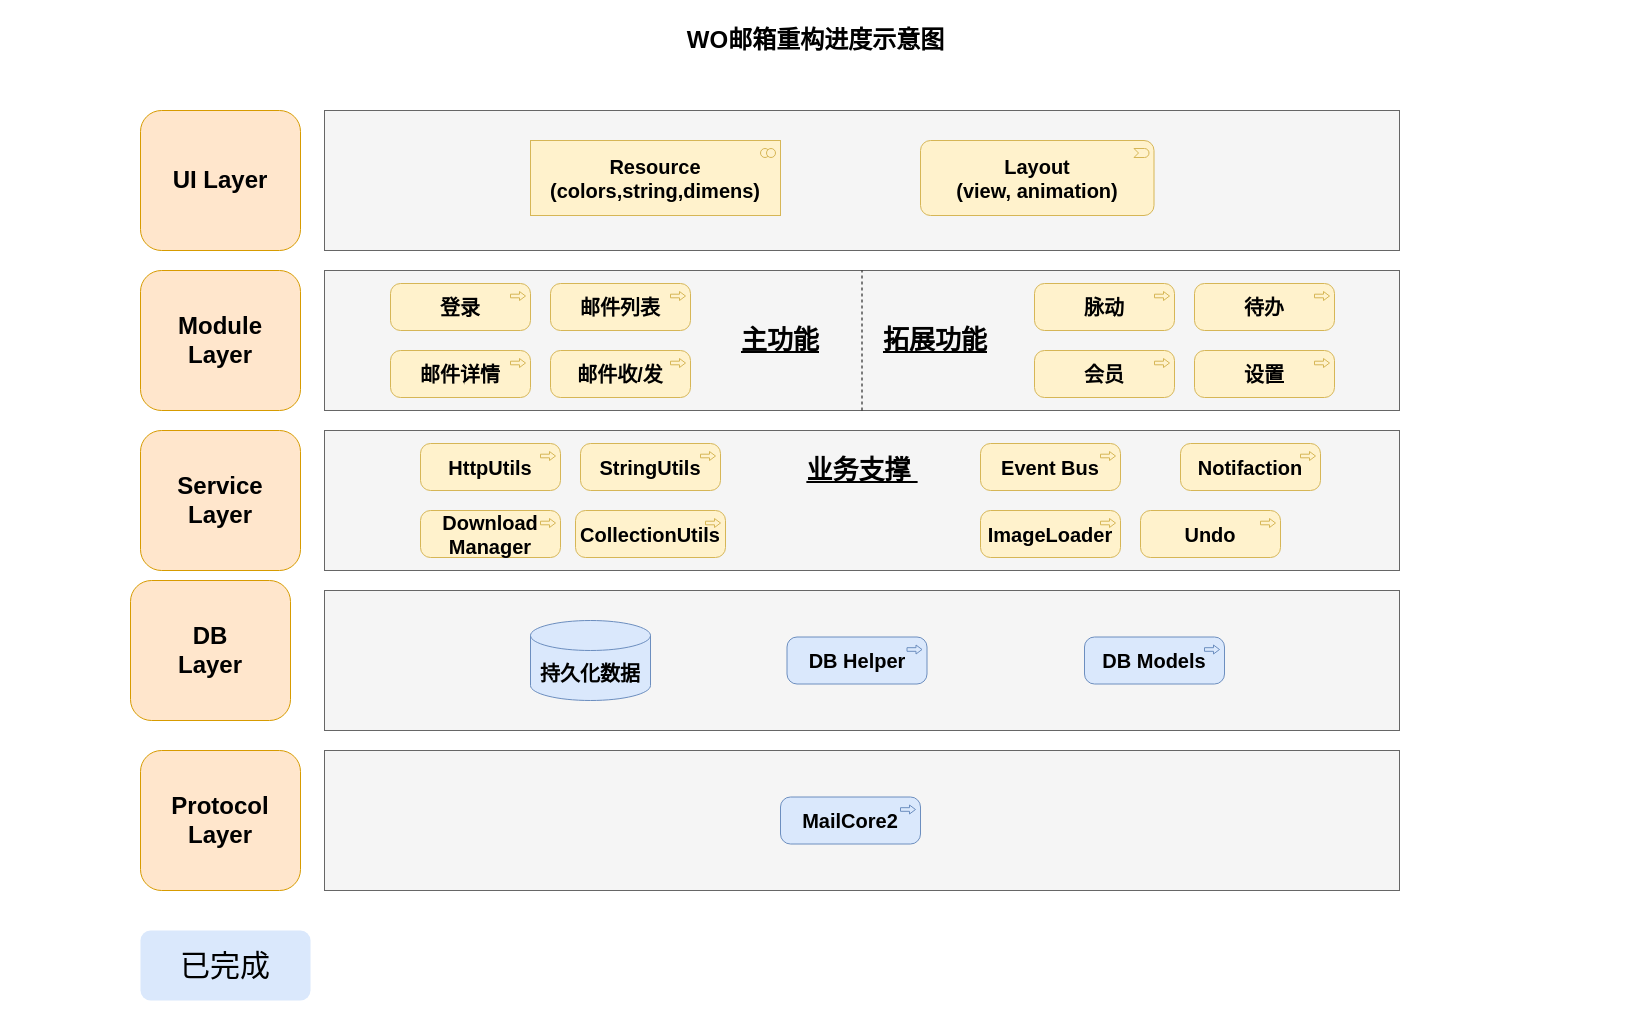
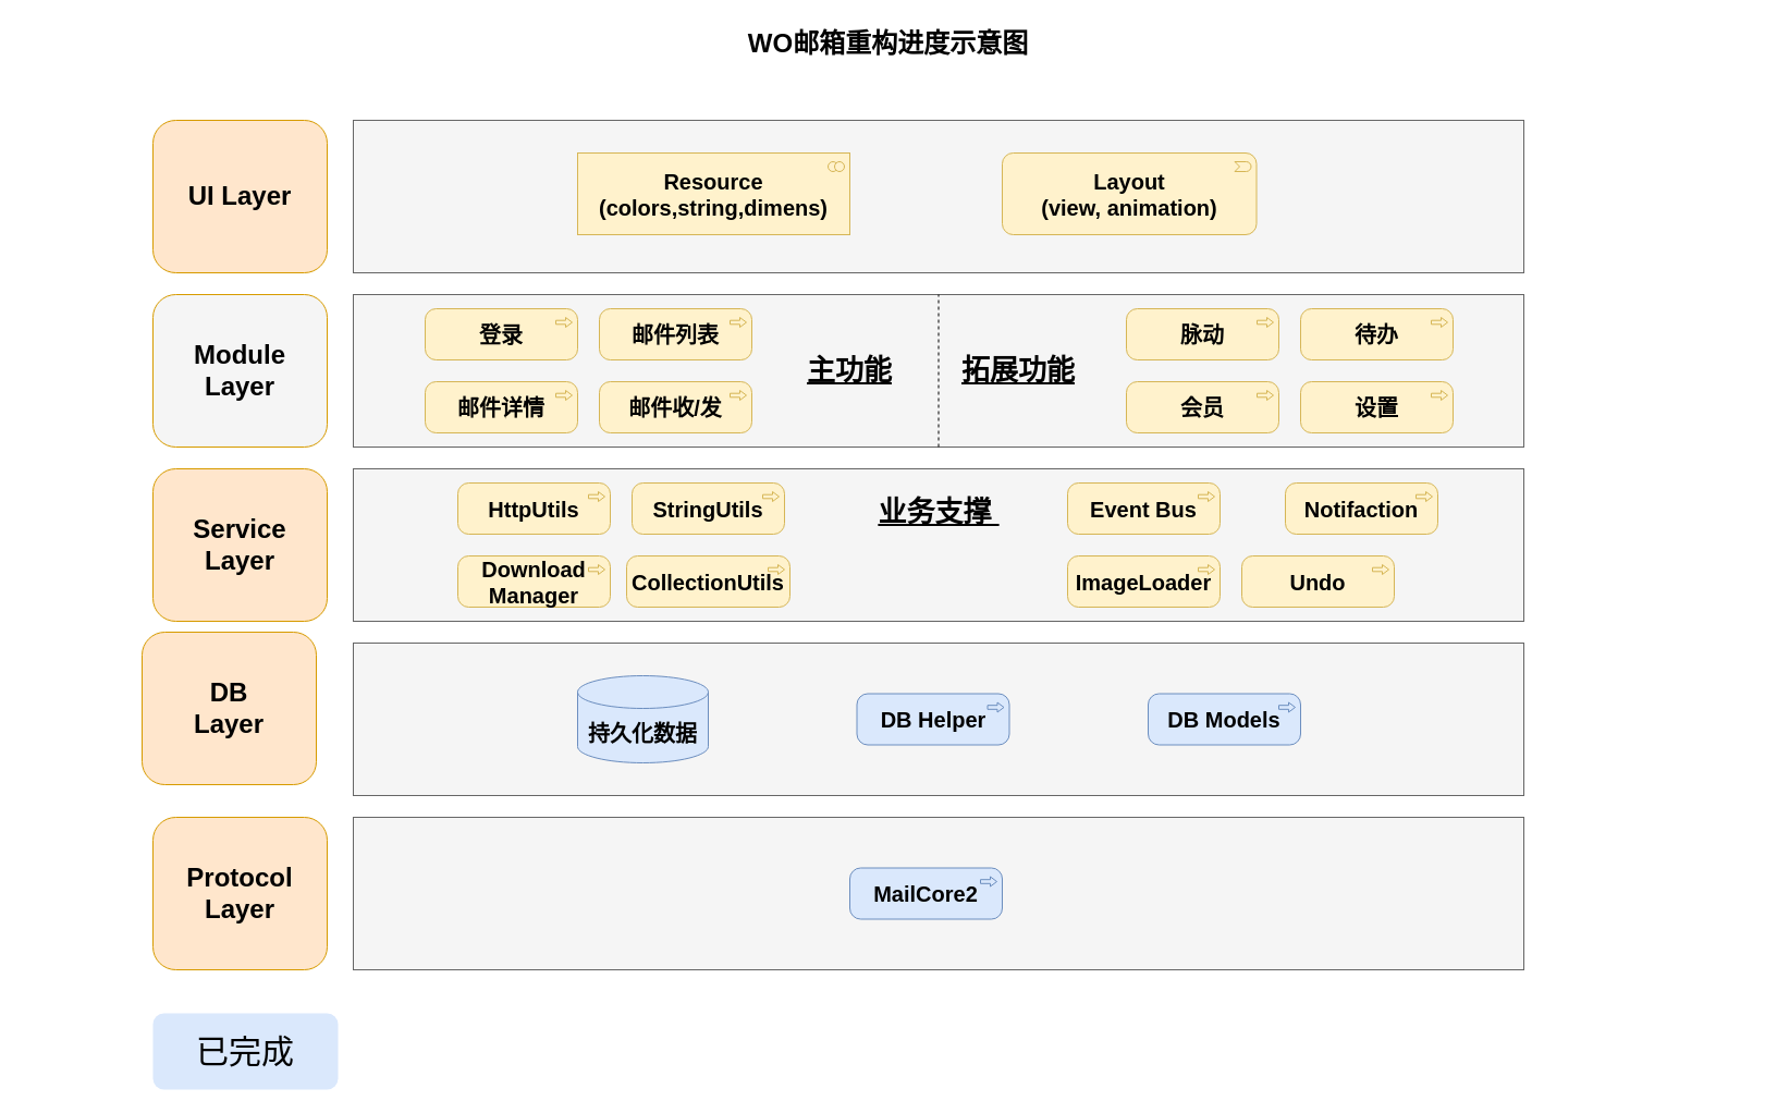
  <mxCell id="0" />
  <mxCell id="1" parent="0" />
  <mxCell id="2" value="" style="whiteSpace=wrap;html=1;strokeWidth=1;fontSize=14;fillColor=#f5f5f5;strokeColor=#666666;fontColor=#333333;" parent="1" vertex="1"><mxGeometry x="324" y="110" width="1075" height="140" as="geometry" /></mxCell>
  <mxCell id="3" value="&lt;span style=&quot;font-size: 20px&quot;&gt;&lt;b&gt;Resource&lt;br&gt;(colors,string,dimens)&lt;br&gt;&lt;/b&gt;&lt;/span&gt;" style="html=1;whiteSpace=wrap;fillColor=#fff2cc;shape=mxgraph.archimate3.application;appType=collab;archiType=square;fontSize=14;strokeColor=#d6b656;" parent="1" vertex="1"><mxGeometry x="530" y="140" width="250" height="75" as="geometry" /></mxCell>
  <mxCell id="4" value="&lt;b style=&quot;font-size: 20px&quot;&gt;Layout&lt;/b&gt;&lt;br&gt;&lt;b style=&quot;font-size: 20px&quot;&gt;(view,&lt;/b&gt;&lt;span style=&quot;font-size: 20px&quot;&gt;&lt;b&gt;&amp;nbsp;animation&lt;/b&gt;&lt;/span&gt;&lt;b style=&quot;font-size: 20px&quot;&gt;)&lt;/b&gt;" style="html=1;whiteSpace=wrap;fillColor=#fff2cc;shape=mxgraph.archimate3.application;appType=event;archiType=rounded;fontSize=14;strokeColor=#d6b656;" parent="1" vertex="1"><mxGeometry x="920" y="140" width="233.5" height="75" as="geometry" /></mxCell>
  <mxCell id="5" value="WO邮箱重构进度示意图" style="text;strokeColor=none;fillColor=none;html=1;fontSize=24;fontStyle=1;verticalAlign=middle;align=center;" parent="1" vertex="1"><mxGeometry x="20" y="20" width="1590" height="40" as="geometry" /></mxCell>
  <mxCell id="6" value="" style="whiteSpace=wrap;html=1;strokeWidth=1;fontSize=14;fillColor=#f5f5f5;strokeColor=#666666;fontColor=#333333;" parent="1" vertex="1"><mxGeometry x="324" y="270" width="1075" height="140" as="geometry" /></mxCell>
  <mxCell id="7" value="" style="whiteSpace=wrap;html=1;strokeWidth=1;fontSize=14;fillColor=#f5f5f5;strokeColor=#666666;fontColor=#333333;" parent="1" vertex="1"><mxGeometry x="324" y="430" width="1075" height="140" as="geometry" /></mxCell>
  <mxCell id="8" value="" style="whiteSpace=wrap;html=1;strokeWidth=1;fontSize=14;fillColor=#f5f5f5;strokeColor=#666666;fontColor=#333333;" parent="1" vertex="1"><mxGeometry x="324" y="590" width="1075" height="140" as="geometry" /></mxCell>
  <mxCell id="9" value="" style="whiteSpace=wrap;html=1;strokeWidth=1;fontSize=14;fillColor=#f5f5f5;strokeColor=#666666;fontColor=#333333;" parent="1" vertex="1"><mxGeometry x="324" y="750" width="1075" height="140" as="geometry" /></mxCell>
  <mxCell id="10" value="&lt;font size=&quot;1&quot;&gt;&lt;b style=&quot;font-size: 24px&quot;&gt;UI Layer&lt;br&gt;&lt;/b&gt;&lt;/font&gt;" style="rounded=1;whiteSpace=wrap;html=1;fillColor=#ffe6cc;strokeColor=#d79b00;" parent="1" vertex="1"><mxGeometry y="110" width="160" height="140" as="geometry" x="140" /></mxCell>
- <mxCell id="11" value="&lt;font size=&quot;1&quot;&gt;&lt;b style=&quot;font-size: 24px&quot;&gt;Module &lt;br&gt;Layer&lt;br&gt;&lt;/b&gt;&lt;/font&gt;" style="rounded=1;whiteSpace=wrap;html=1;fillColor=#ffe6cc;strokeColor=#d79b00;" parent="1" vertex="1"><mxGeometry y="270" width="160" height="140" as="geometry" x="140" /></mxCell>
+ <mxCell id="11" value="&lt;font size=&quot;1&quot;&gt;&lt;b style=&quot;font-size: 24px&quot;&gt;Module &lt;br&gt;Layer&lt;br&gt;&lt;/b&gt;&lt;/font&gt;" style="rounded=1;whiteSpace=wrap;html=1;fillColor=#f5f5f5;strokeColor=#d79b00;" parent="1" vertex="1"><mxGeometry y="270" width="160" height="140" as="geometry" x="140" /></mxCell>
  <mxCell id="12" value="&lt;font size=&quot;1&quot;&gt;&lt;b style=&quot;font-size: 24px&quot;&gt;Service&lt;br&gt;Layer&lt;br&gt;&lt;/b&gt;&lt;/font&gt;" style="rounded=1;whiteSpace=wrap;html=1;fillColor=#ffe6cc;strokeColor=#d79b00;" parent="1" vertex="1"><mxGeometry y="430" width="160" height="140" as="geometry" x="140" /></mxCell>
  <mxCell id="13" value="&lt;font size=&quot;1&quot;&gt;&lt;b style=&quot;font-size: 24px&quot;&gt;DB&lt;br&gt;Layer&lt;br&gt;&lt;/b&gt;&lt;/font&gt;" style="rounded=1;whiteSpace=wrap;html=1;fillColor=#ffe6cc;strokeColor=#d79b00;" parent="1" vertex="1"><mxGeometry x="130" y="580" width="160" height="140" as="geometry" /></mxCell>
  <mxCell id="14" value="&lt;span style=&quot;font-size: 24px&quot;&gt;&lt;b&gt;Protocol&lt;br&gt;Layer&lt;br&gt;&lt;/b&gt;&lt;/span&gt;" style="rounded=1;whiteSpace=wrap;html=1;fillColor=#ffe6cc;strokeColor=#d79b00;" parent="1" vertex="1"><mxGeometry y="750" width="160" height="140" as="geometry" x="140" /></mxCell>
  <mxCell id="15" value="&lt;span style=&quot;font-size: 20px&quot;&gt;&lt;b&gt;登录&lt;/b&gt;&lt;/span&gt;" style="html=1;whiteSpace=wrap;fillColor=#fff2cc;shape=mxgraph.archimate3.application;appType=proc;archiType=rounded;fontSize=14;strokeColor=#d6b656;" parent="1" vertex="1"><mxGeometry x="390" y="283" width="140" height="47" as="geometry" /></mxCell>
  <mxCell id="16" value="&lt;span style=&quot;font-size: 20px&quot;&gt;&lt;b&gt;邮件列表&lt;/b&gt;&lt;/span&gt;" style="html=1;whiteSpace=wrap;fillColor=#fff2cc;shape=mxgraph.archimate3.application;appType=proc;archiType=rounded;fontSize=14;strokeColor=#d6b656;" parent="1" vertex="1"><mxGeometry x="550" y="283" width="140" height="47" as="geometry" /></mxCell>
  <mxCell id="17" value="&lt;span style=&quot;font-size: 20px&quot;&gt;&lt;b&gt;邮件详情&lt;/b&gt;&lt;/span&gt;" style="html=1;whiteSpace=wrap;fillColor=#fff2cc;shape=mxgraph.archimate3.application;appType=proc;archiType=rounded;fontSize=14;strokeColor=#d6b656;" parent="1" vertex="1"><mxGeometry x="390" y="350" width="140" height="47" as="geometry" /></mxCell>
  <mxCell id="18" value="&lt;span style=&quot;font-size: 20px&quot;&gt;&lt;b&gt;邮件收/发&lt;/b&gt;&lt;/span&gt;" style="html=1;whiteSpace=wrap;fillColor=#fff2cc;shape=mxgraph.archimate3.application;appType=proc;archiType=rounded;fontSize=14;strokeColor=#d6b656;" parent="1" vertex="1"><mxGeometry x="550" y="350" width="140" height="47" as="geometry" /></mxCell>
  <mxCell id="19" value="&lt;u&gt;主功能&lt;/u&gt;" style="text;html=1;strokeColor=none;fillColor=none;align=center;verticalAlign=middle;whiteSpace=wrap;rounded=0;fontSize=26;fontStyle=1" parent="1" vertex="1"><mxGeometry x="700" y="330" width="160" height="20" as="geometry" /></mxCell>
  <mxCell id="20" value="" style="endArrow=none;dashed=1;html=1;fontSize=26;entryX=0.5;entryY=0;entryDx=0;entryDy=0;exitX=0.5;exitY=1;exitDx=0;exitDy=0;" parent="1" source="6" target="6" edge="1"><mxGeometry width="50" height="50" relative="1" as="geometry"><mxPoint x="1480" y="290" as="sourcePoint" /><mxPoint x="1490" y="360" as="targetPoint" /></mxGeometry></mxCell>
  <mxCell id="21" value="&lt;span style=&quot;font-size: 20px&quot;&gt;&lt;b&gt;脉动&lt;/b&gt;&lt;/span&gt;" style="html=1;whiteSpace=wrap;fillColor=#fff2cc;shape=mxgraph.archimate3.application;appType=proc;archiType=rounded;fontSize=14;strokeColor=#d6b656;" parent="1" vertex="1"><mxGeometry x="1034" y="283" width="140" height="47" as="geometry" /></mxCell>
  <mxCell id="22" value="&lt;span style=&quot;font-size: 20px&quot;&gt;&lt;b&gt;待办&lt;/b&gt;&lt;/span&gt;" style="html=1;whiteSpace=wrap;fillColor=#fff2cc;shape=mxgraph.archimate3.application;appType=proc;archiType=rounded;fontSize=14;strokeColor=#d6b656;" parent="1" vertex="1"><mxGeometry x="1194" y="283" width="140" height="47" as="geometry" /></mxCell>
  <mxCell id="23" value="&lt;span style=&quot;font-size: 20px&quot;&gt;&lt;b&gt;会员&lt;/b&gt;&lt;/span&gt;" style="html=1;whiteSpace=wrap;fillColor=#fff2cc;shape=mxgraph.archimate3.application;appType=proc;archiType=rounded;fontSize=14;strokeColor=#d6b656;" parent="1" vertex="1"><mxGeometry x="1034" y="350" width="140" height="47" as="geometry" /></mxCell>
  <mxCell id="24" value="&lt;span style=&quot;font-size: 20px&quot;&gt;&lt;b&gt;设置&lt;/b&gt;&lt;/span&gt;" style="html=1;whiteSpace=wrap;fillColor=#fff2cc;shape=mxgraph.archimate3.application;appType=proc;archiType=rounded;fontSize=14;strokeColor=#d6b656;" parent="1" vertex="1"><mxGeometry x="1194" y="350" width="140" height="47" as="geometry" /></mxCell>
  <mxCell id="25" value="&lt;u&gt;拓展功能&lt;/u&gt;" style="text;html=1;strokeColor=none;fillColor=none;align=center;verticalAlign=middle;whiteSpace=wrap;rounded=0;fontSize=26;fontStyle=1" parent="1" vertex="1"><mxGeometry x="860" y="330" width="150" height="20" as="geometry" /></mxCell>
  <mxCell id="26" value="&lt;span style=&quot;font-size: 20px&quot;&gt;&lt;b&gt;HttpUtils&lt;/b&gt;&lt;/span&gt;" style="html=1;whiteSpace=wrap;fillColor=#fff2cc;shape=mxgraph.archimate3.application;appType=proc;archiType=rounded;fontSize=14;strokeColor=#d6b656;" parent="1" vertex="1"><mxGeometry x="420" y="443" width="140" height="47" as="geometry" /></mxCell>
  <mxCell id="27" value="&lt;span style=&quot;font-size: 20px&quot;&gt;&lt;b&gt;StringUtils&lt;/b&gt;&lt;/span&gt;" style="html=1;whiteSpace=wrap;fillColor=#fff2cc;shape=mxgraph.archimate3.application;appType=proc;archiType=rounded;fontSize=14;strokeColor=#d6b656;" parent="1" vertex="1"><mxGeometry x="580" y="443" width="140" height="47" as="geometry" /></mxCell>
  <mxCell id="28" value="&lt;span style=&quot;font-size: 20px&quot;&gt;&lt;b&gt;Download&lt;br&gt;Manager&lt;/b&gt;&lt;/span&gt;" style="html=1;whiteSpace=wrap;fillColor=#fff2cc;shape=mxgraph.archimate3.application;appType=proc;archiType=rounded;fontSize=14;strokeColor=#d6b656;" parent="1" vertex="1"><mxGeometry x="420" y="510" width="140" height="47" as="geometry" /></mxCell>
  <mxCell id="29" value="&lt;span style=&quot;font-size: 20px&quot;&gt;&lt;b&gt;Undo&lt;/b&gt;&lt;/span&gt;" style="html=1;whiteSpace=wrap;fillColor=#fff2cc;shape=mxgraph.archimate3.application;appType=proc;archiType=rounded;fontSize=14;strokeColor=#d6b656;" parent="1" vertex="1"><mxGeometry x="1140" y="510" width="140" height="47" as="geometry" /></mxCell>
  <mxCell id="30" value="&lt;span style=&quot;font-size: 20px&quot;&gt;&lt;b&gt;CollectionUtils&lt;/b&gt;&lt;/span&gt;" style="html=1;whiteSpace=wrap;fillColor=#fff2cc;shape=mxgraph.archimate3.application;appType=proc;archiType=rounded;fontSize=14;strokeColor=#d6b656;" parent="1" vertex="1"><mxGeometry x="575" y="510" width="150" height="47" as="geometry" /></mxCell>
  <mxCell id="31" value="&lt;span style=&quot;font-size: 20px&quot;&gt;&lt;b&gt;Event Bus&lt;/b&gt;&lt;/span&gt;" style="html=1;whiteSpace=wrap;fillColor=#fff2cc;shape=mxgraph.archimate3.application;appType=proc;archiType=rounded;fontSize=14;strokeColor=#d6b656;" parent="1" vertex="1"><mxGeometry x="980" y="443" width="140" height="47" as="geometry" /></mxCell>
  <mxCell id="32" value="&lt;span style=&quot;font-size: 20px&quot;&gt;&lt;b&gt;Notifaction&lt;/b&gt;&lt;/span&gt;" style="html=1;whiteSpace=wrap;fillColor=#fff2cc;shape=mxgraph.archimate3.application;appType=proc;archiType=rounded;fontSize=14;strokeColor=#d6b656;" parent="1" vertex="1"><mxGeometry x="1180" y="443" width="140" height="47" as="geometry" /></mxCell>
  <mxCell id="33" value="&lt;span style=&quot;font-size: 20px&quot;&gt;&lt;b&gt;ImageLoader&lt;/b&gt;&lt;/span&gt;" style="html=1;whiteSpace=wrap;fillColor=#fff2cc;shape=mxgraph.archimate3.application;appType=proc;archiType=rounded;fontSize=14;strokeColor=#d6b656;" parent="1" vertex="1"><mxGeometry x="980" y="510" width="140" height="47" as="geometry" /></mxCell>
  <mxCell id="34" value="&lt;u&gt;&lt;b&gt;业务支撑&amp;nbsp;&lt;/b&gt;&lt;/u&gt;" style="text;html=1;strokeColor=none;fillColor=none;align=center;verticalAlign=middle;whiteSpace=wrap;rounded=0;fontSize=26;" parent="1" vertex="1"><mxGeometry x="796.5" y="460" width="130" height="20" as="geometry" /></mxCell>
  <mxCell id="35" value="&lt;span style=&quot;font-size: 20px&quot;&gt;&lt;b&gt;持久化数据&lt;/b&gt;&lt;/span&gt;" style="shape=cylinder3;whiteSpace=wrap;html=1;boundedLbl=1;backgroundOutline=1;size=15;fillColor=#dae8fc;strokeColor=#6c8ebf;" parent="1" vertex="1"><mxGeometry x="530" y="620" width="120" height="80" as="geometry" /></mxCell>
  <mxCell id="36" value="&lt;span style=&quot;font-size: 20px&quot;&gt;&lt;b&gt;DB Helper&lt;/b&gt;&lt;/span&gt;" style="html=1;whiteSpace=wrap;fillColor=#dae8fc;shape=mxgraph.archimate3.application;appType=proc;archiType=rounded;fontSize=14;strokeColor=#6c8ebf;" parent="1" vertex="1"><mxGeometry x="786.5" y="636.5" width="140" height="47" as="geometry" /></mxCell>
- <mxCell id="37" value="&lt;span style=&quot;font-size: 20px&quot;&gt;&lt;b&gt;DB Models&lt;/b&gt;&lt;/span&gt;" style="html=1;whiteSpace=wrap;fillColor=#dae8fc;shape=mxgraph.archimate3.application;appType=proc;archiType=rounded;fontSize=14;strokeColor=#6c8ebf;" parent="1" vertex="1"><mxGeometry x="1084" y="636.5" width="140" height="47" as="geometry" /></mxCell>
+ <mxCell id="37" value="&lt;span style=&quot;font-size: 20px&quot;&gt;&lt;b&gt;DB Models&lt;/b&gt;&lt;/span&gt;" style="html=1;whiteSpace=wrap;fillColor=#dae8fc;shape=mxgraph.archimate3.application;appType=proc;archiType=rounded;fontSize=14;strokeColor=#6c8ebf;" parent="1" vertex="1"><mxGeometry x="1054" y="636.5" width="140" height="47" as="geometry" /></mxCell>
  <mxCell id="38" value="&lt;span style=&quot;font-size: 20px&quot;&gt;&lt;b&gt;MailCore2&lt;/b&gt;&lt;/span&gt;" style="html=1;whiteSpace=wrap;fillColor=#dae8fc;shape=mxgraph.archimate3.application;appType=proc;archiType=rounded;fontSize=14;strokeColor=#6c8ebf;" parent="1" vertex="1"><mxGeometry x="780" y="796.5" width="140" height="47" as="geometry" /></mxCell>
  <mxCell id="39" value="&lt;font style=&quot;font-size: 30px&quot;&gt;已完成&lt;/font&gt;" style="html=1;whiteSpace=wrap;fillColor=#dae8fc;shape=mxgraph.archimate3.application;appType=proc;archiType=rounded;fontSize=14;strokeColor=none;" parent="1" vertex="1"><mxGeometry y="930" width="170" height="70" as="geometry" x="140" /></mxCell>
